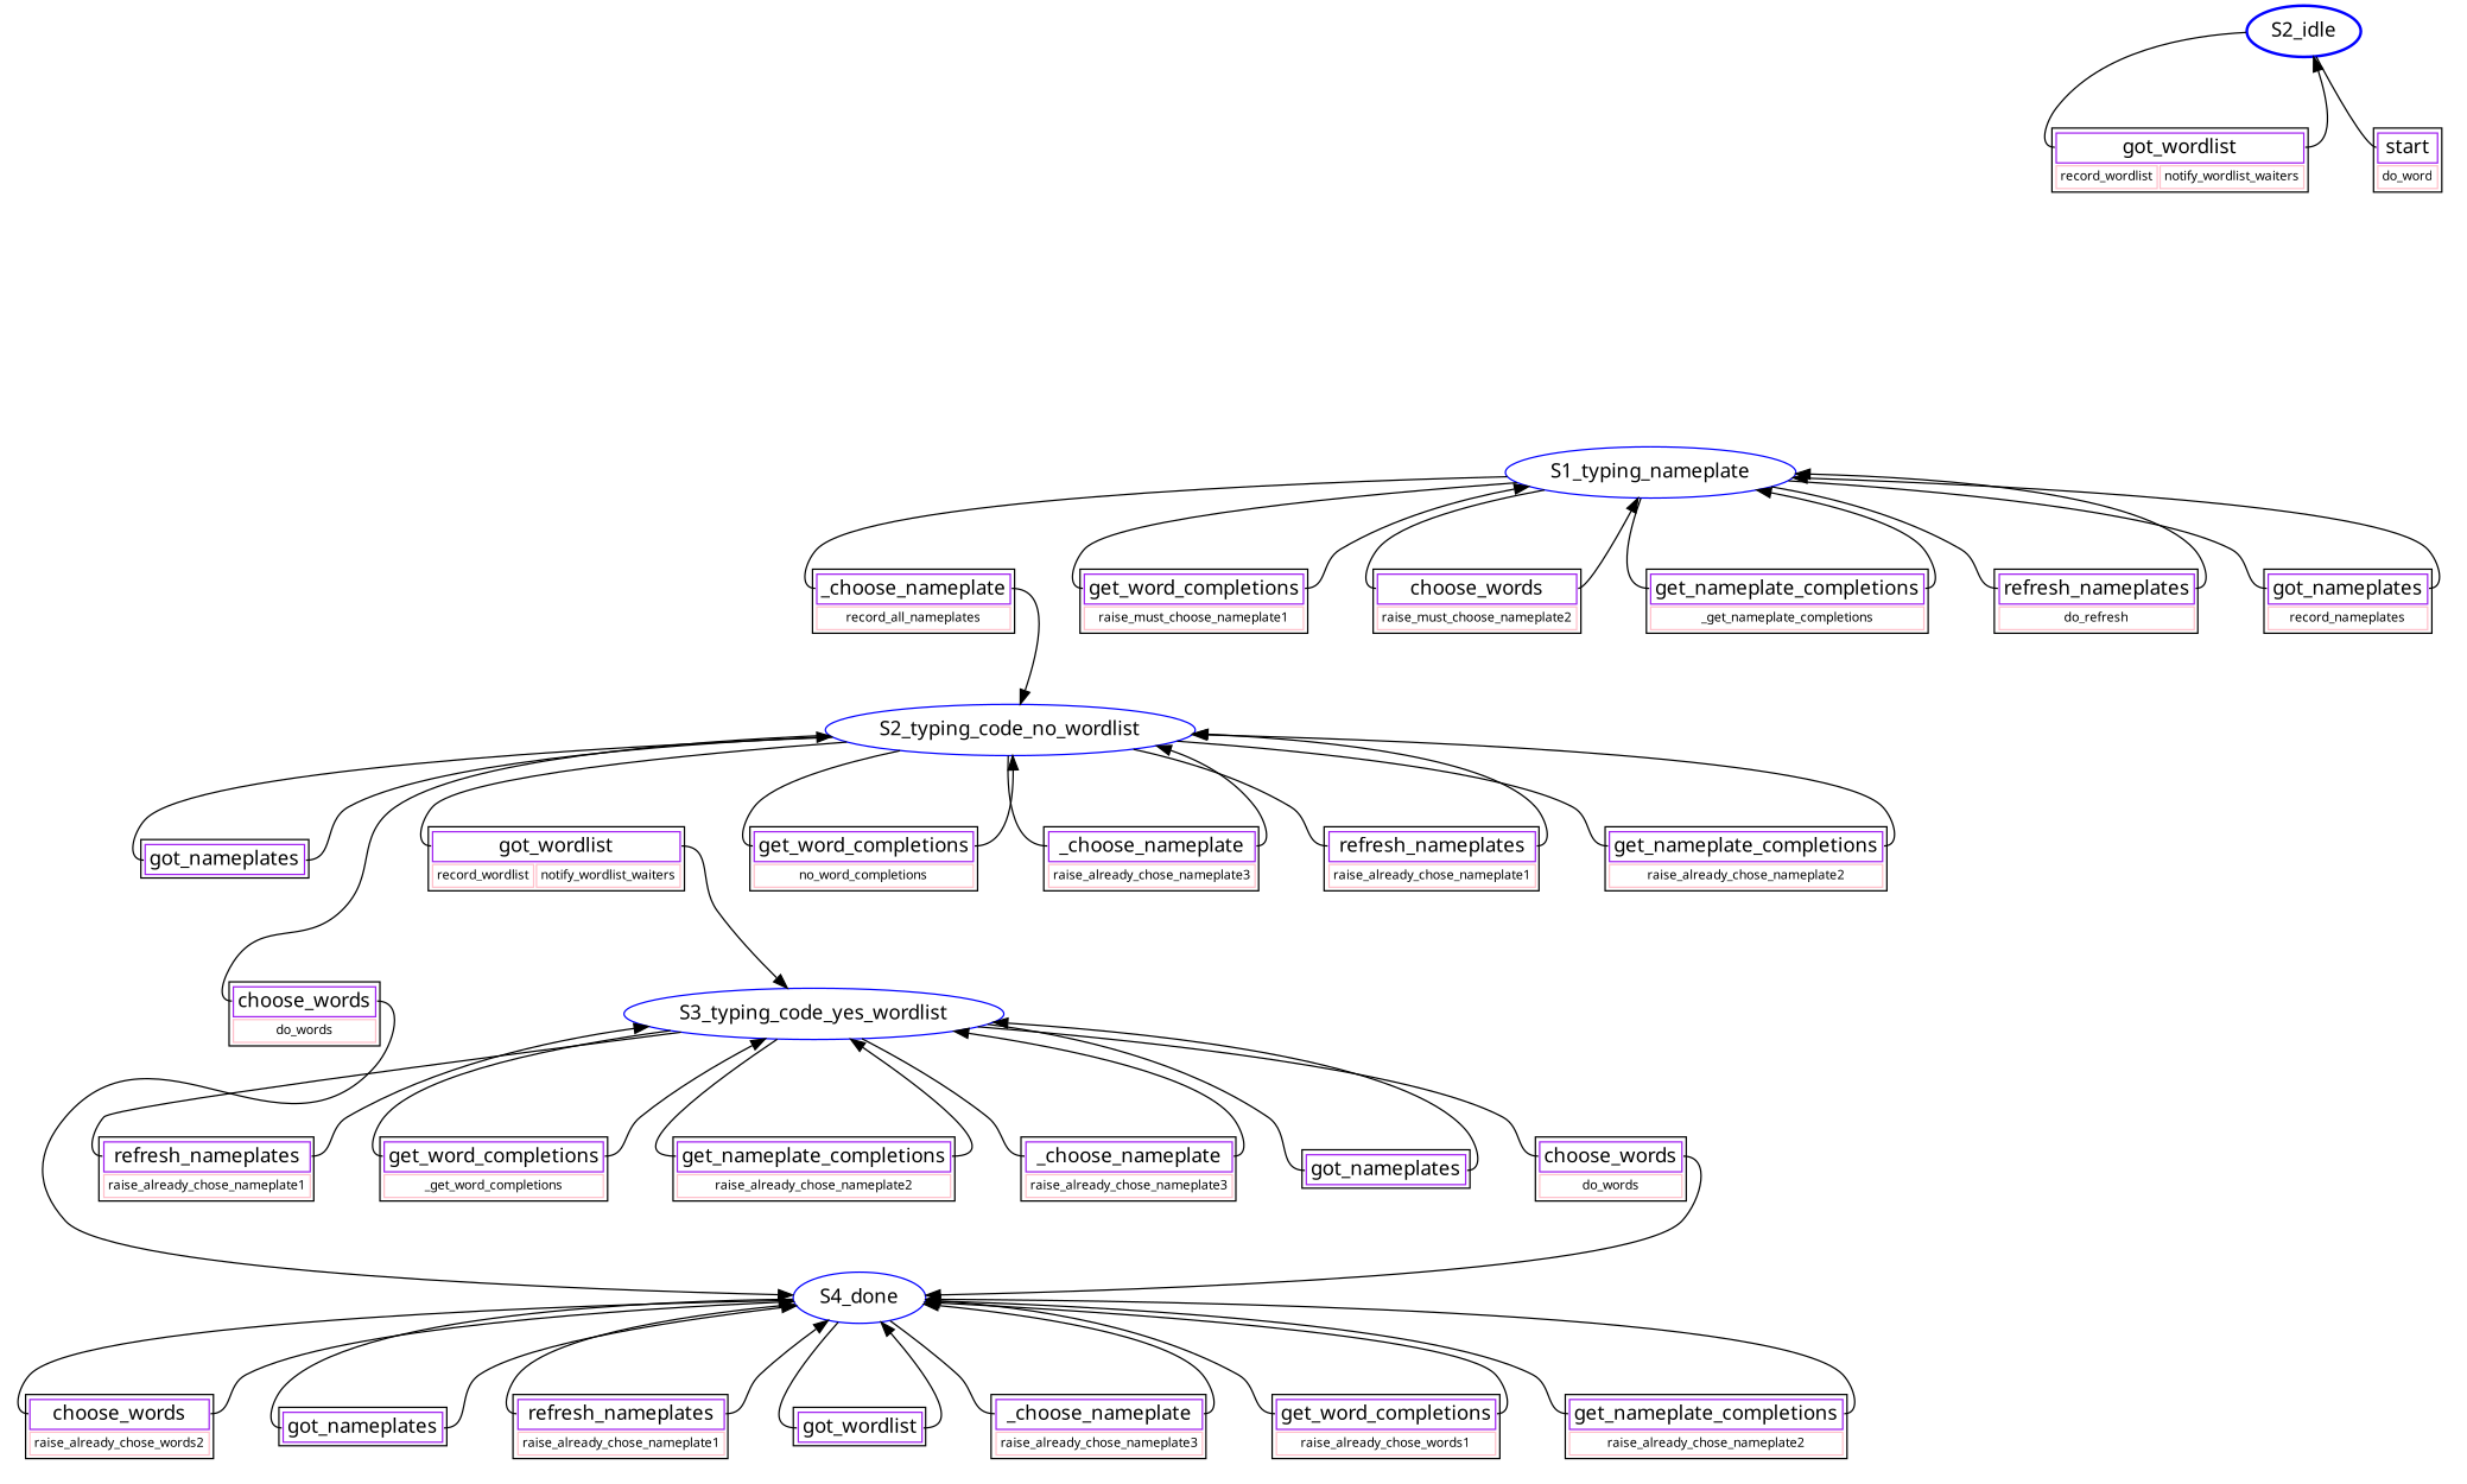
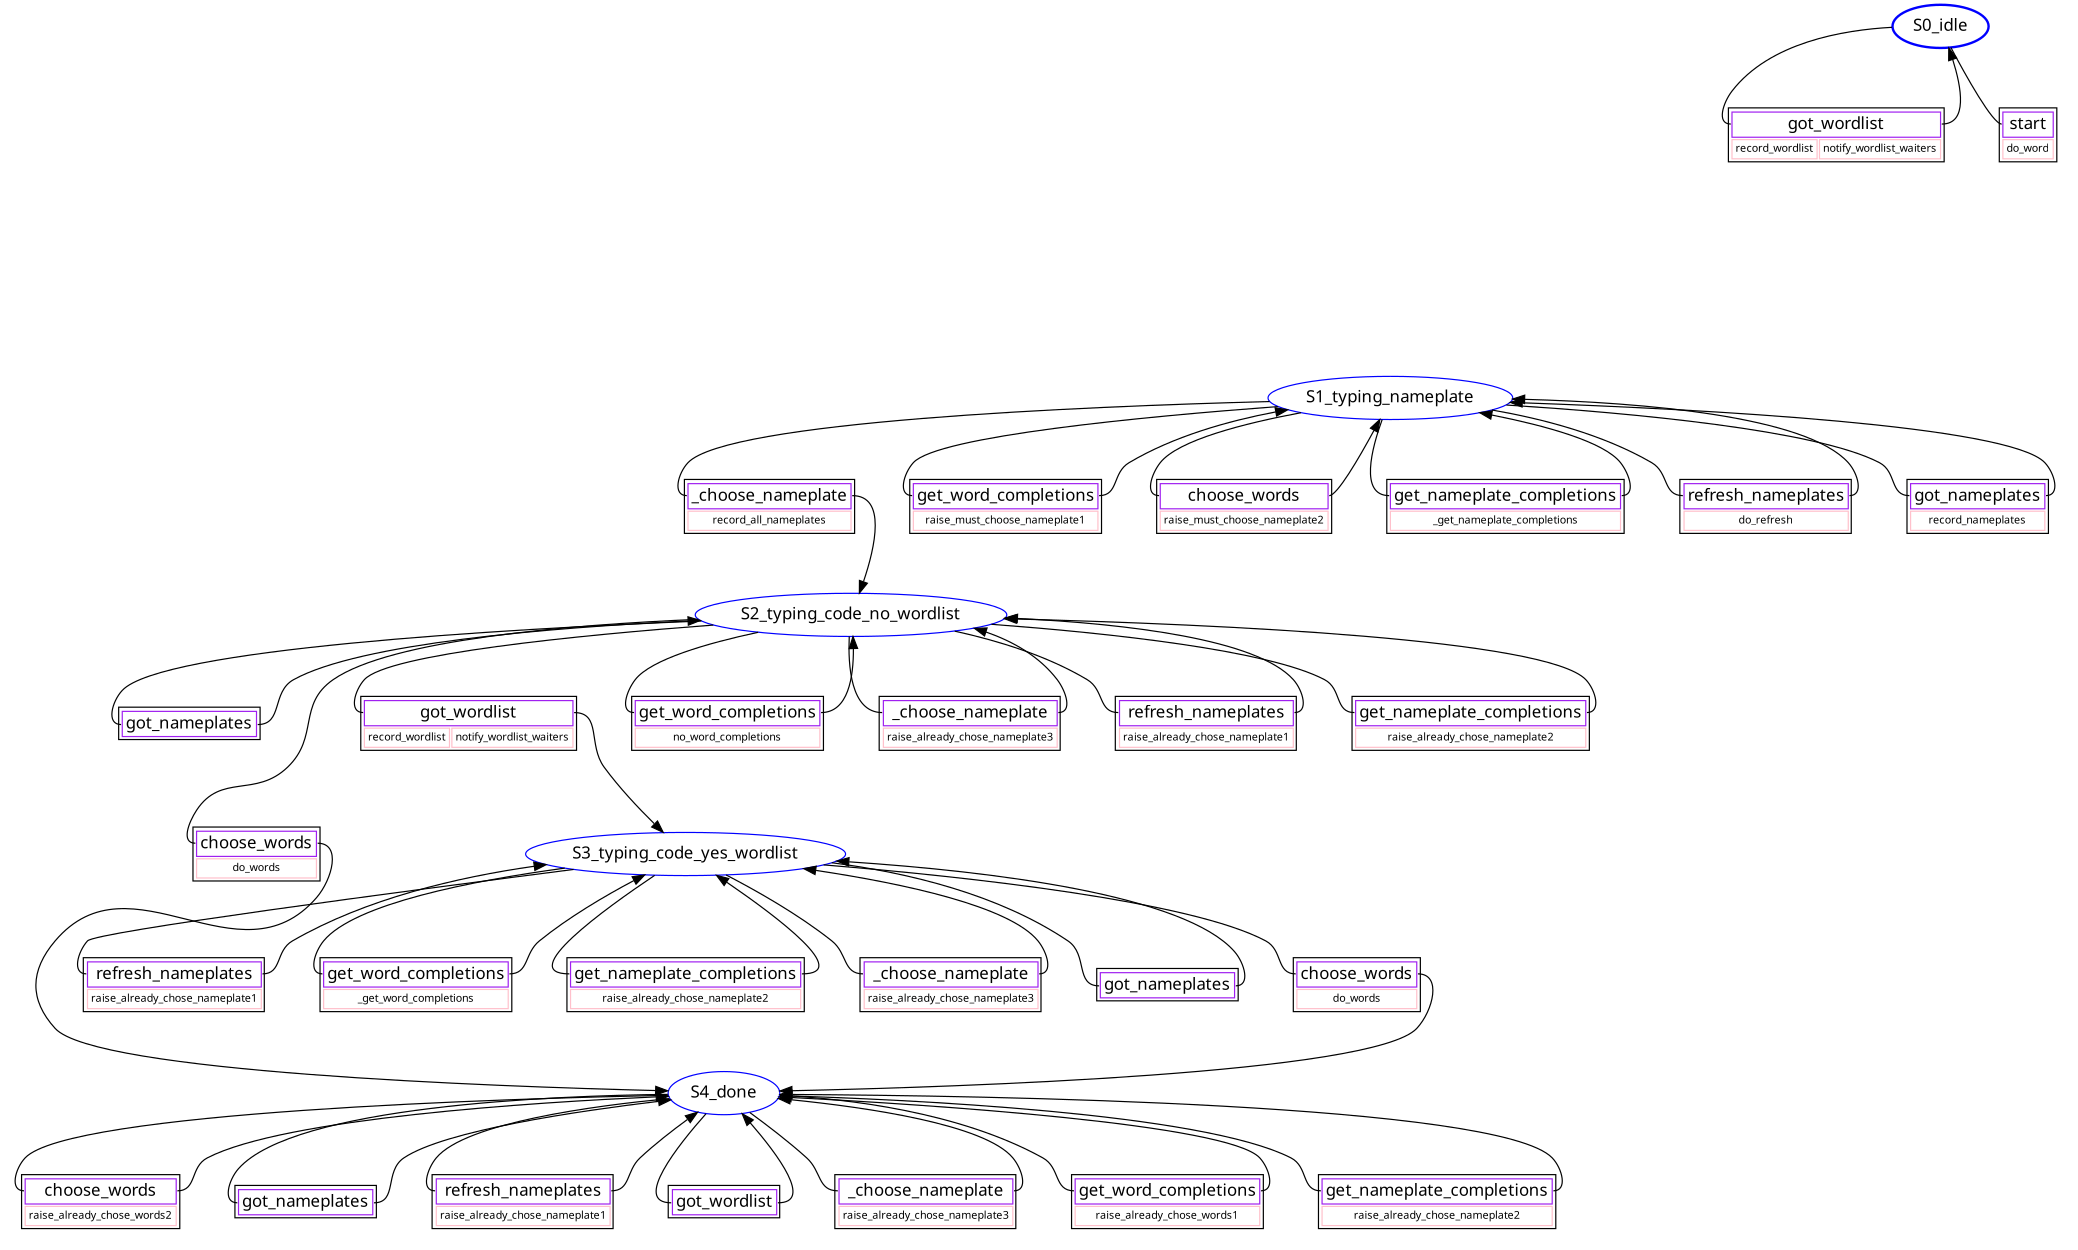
  digraph {
    pack=true
    node [fontname=Menlo shape=none margin=0.2]
    edge [arrowhead=none fontname=Menlo headport="tableport:w"]
    S4_done [color=blue fontame=Menlo shape=ellipse margin=""]
    n2 [label=<<table ><tr ><td color="purple" colspan="1" port="tableport"><font face="menlo-italic">choose_words</font></td></tr><tr ><td color="pink"><font point-size="9">raise_already_chose_words2</font></td></tr></table>>]
    n3 [label=<<table ><tr ><td color="purple" port="tableport"><font face="menlo-italic">got_nameplates</font></td></tr></table>>]
    n4 [label=<<table ><tr ><td color="purple" colspan="1" port="tableport"><font face="menlo-italic">refresh_nameplates</font></td></tr><tr ><td color="pink"><font point-size="9">raise_already_chose_nameplate1</font></td></tr></table>>]
    n5 [label=<<table ><tr ><td color="purple" port="tableport"><font face="menlo-italic">got_wordlist</font></td></tr></table>>]
    n6 [label=<<table ><tr ><td color="purple" colspan="1" port="tableport"><font face="menlo-italic">_choose_nameplate</font></td></tr><tr ><td color="pink"><font point-size="9">raise_already_chose_nameplate3</font></td></tr></table>>]
    n7 [label=<<table ><tr ><td color="purple" colspan="1" port="tableport"><font face="menlo-italic">get_word_completions</font></td></tr><tr ><td color="pink"><font point-size="9">raise_already_chose_words1</font></td></tr></table>>]
    n8 [label=<<table ><tr ><td color="purple" colspan="1" port="tableport"><font face="menlo-italic">get_nameplate_completions</font></td></tr><tr ><td color="pink"><font point-size="9">raise_already_chose_nameplate2</font></td></tr></table>>]
    S3_typing_code_yes_wordlist [color=blue fontame=Menlo shape=ellipse margin=""]
    n10 [label=<<table ><tr ><td color="purple" colspan="1" port="tableport"><font face="menlo-italic">refresh_nameplates</font></td></tr><tr ><td color="pink"><font point-size="9">raise_already_chose_nameplate1</font></td></tr></table>>]
    n11 [label=<<table ><tr ><td color="purple" colspan="1" port="tableport"><font face="menlo-italic">get_word_completions</font></td></tr><tr ><td color="pink"><font point-size="9">_get_word_completions</font></td></tr></table>>]
    n12 [label=<<table ><tr ><td color="purple" colspan="1" port="tableport"><font face="menlo-italic">get_nameplate_completions</font></td></tr><tr ><td color="pink"><font point-size="9">raise_already_chose_nameplate2</font></td></tr></table>>]
    n13 [label=<<table ><tr ><td color="purple" colspan="1" port="tableport"><font face="menlo-italic">_choose_nameplate</font></td></tr><tr ><td color="pink"><font point-size="9">raise_already_chose_nameplate3</font></td></tr></table>>]
    n14 [label=<<table ><tr ><td color="purple" port="tableport"><font face="menlo-italic">got_nameplates</font></td></tr></table>>]
    n15 [label=<<table ><tr ><td color="purple" colspan="1" port="tableport"><font face="menlo-italic">choose_words</font></td></tr><tr ><td color="pink"><font point-size="9">do_words</font></td></tr></table>>]
    S2_typing_code_no_wordlist [color=blue fontame=Menlo shape=ellipse margin=""]
    n17 [label=<<table ><tr ><td color="purple" port="tableport"><font face="menlo-italic">got_nameplates</font></td></tr></table>>]
    n18 [label=<<table ><tr ><td color="purple" colspan="1" port="tableport"><font face="menlo-italic">choose_words</font></td></tr><tr ><td color="pink"><font point-size="9">do_words</font></td></tr></table>>]
    n19 [label=<<table ><tr ><td color="purple" colspan="2" port="tableport"><font face="menlo-italic">got_wordlist</font></td></tr><tr ><td color="pink"><font point-size="9">record_wordlist</font></td><td color="pink"><font point-size="9">notify_wordlist_waiters</font></td></tr></table>>]
    n20 [label=<<table ><tr ><td color="purple" colspan="1" port="tableport"><font face="menlo-italic">get_word_completions</font></td></tr><tr ><td color="pink"><font point-size="9">no_word_completions</font></td></tr></table>>]
    n21 [label=<<table ><tr ><td color="purple" colspan="1" port="tableport"><font face="menlo-italic">_choose_nameplate</font></td></tr><tr ><td color="pink"><font point-size="9">raise_already_chose_nameplate3</font></td></tr></table>>]
    n22 [label=<<table ><tr ><td color="purple" colspan="1" port="tableport"><font face="menlo-italic">refresh_nameplates</font></td></tr><tr ><td color="pink"><font point-size="9">raise_already_chose_nameplate1</font></td></tr></table>>]
    n23 [label=<<table ><tr ><td color="purple" colspan="1" port="tableport"><font face="menlo-italic">get_nameplate_completions</font></td></tr><tr ><td color="pink"><font point-size="9">raise_already_chose_nameplate2</font></td></tr></table>>]
    S1_typing_nameplate [color=blue fontame=Menlo shape=ellipse margin=""]
    n25 [label=<<table ><tr ><td color="purple" colspan="1" port="tableport"><font face="menlo-italic">_choose_nameplate</font></td></tr><tr ><td color="pink"><font point-size="9">record_all_nameplates</font></td></tr></table>>]
    n26 [label=<<table ><tr ><td color="purple" colspan="1" port="tableport"><font face="menlo-italic">get_word_completions</font></td></tr><tr ><td color="pink"><font point-size="9">raise_must_choose_nameplate1</font></td></tr></table>>]
    n27 [label=<<table ><tr ><td color="purple" colspan="1" port="tableport"><font face="menlo-italic">choose_words</font></td></tr><tr ><td color="pink"><font point-size="9">raise_must_choose_nameplate2</font></td></tr></table>>]
    n28 [label=<<table ><tr ><td color="purple" colspan="1" port="tableport"><font face="menlo-italic">get_nameplate_completions</font></td></tr><tr ><td color="pink"><font point-size="9">_get_nameplate_completions</font></td></tr></table>>]
    n29 [label=<<table ><tr ><td color="purple" colspan="1" port="tableport"><font face="menlo-italic">refresh_nameplates</font></td></tr><tr ><td color="pink"><font point-size="9">do_refresh</font></td></tr></table>>]
    n30 [label=<<table ><tr ><td color="purple" colspan="1" port="tableport"><font face="menlo-italic">got_nameplates</font></td></tr><tr ><td color="pink"><font point-size="9">record_nameplates</font></td></tr></table>>]
-   S0_idle [color=blue fontame="Menlo-Bold" shape=ellipse style=bold label=S2_idle margin=""]
+   S0_idle [color=blue fontame="Menlo-Bold" shape=ellipse style=bold margin=""]
    n32 [label=<<table ><tr ><td color="purple" colspan="2" port="tableport"><font face="menlo-italic">got_wordlist</font></td></tr><tr ><td color="pink"><font point-size="9">record_wordlist</font></td><td color="pink"><font point-size="9">notify_wordlist_waiters</font></td></tr></table>>]
    n33 [label=<<table ><tr ><td color="purple" colspan="1" port="tableport"><font face="menlo-italic">start</font></td></tr><tr ><td color="pink"><font point-size="9">do_word</font></td></tr></table>>]
    S4_done -> n2
    S4_done -> n3
    S4_done -> n4
    S4_done -> n5
    S4_done -> n6
    S4_done -> n7
    S4_done -> n8
    n2 -> S4_done [tailport="tableport:e" arrowhead="" headport=""]
    n3 -> S4_done [tailport="tableport:e" arrowhead="" headport=""]
    n4 -> S4_done [tailport="tableport:e" arrowhead="" headport=""]
    n5 -> S4_done [tailport="tableport:e" arrowhead="" headport=""]
    n6 -> S4_done [tailport="tableport:e" arrowhead="" headport=""]
    n7 -> S4_done [tailport="tableport:e" arrowhead="" headport=""]
    n8 -> S4_done [tailport="tableport:e" arrowhead="" headport=""]
    S3_typing_code_yes_wordlist -> n10
    S3_typing_code_yes_wordlist -> n11
    S3_typing_code_yes_wordlist -> n12
    S3_typing_code_yes_wordlist -> n13
    S3_typing_code_yes_wordlist -> n14
    S3_typing_code_yes_wordlist -> n15
    n10 -> S3_typing_code_yes_wordlist [tailport="tableport:e" arrowhead="" headport=""]
    n11 -> S3_typing_code_yes_wordlist [tailport="tableport:e" arrowhead="" headport=""]
    n12 -> S3_typing_code_yes_wordlist [tailport="tableport:e" arrowhead="" headport=""]
    n13 -> S3_typing_code_yes_wordlist [tailport="tableport:e" arrowhead="" headport=""]
    n14 -> S3_typing_code_yes_wordlist [tailport="tableport:e" arrowhead="" headport=""]
    n15 -> S4_done [tailport="tableport:e" arrowhead="" headport=""]
    S2_typing_code_no_wordlist -> n17
    S2_typing_code_no_wordlist -> n18
    S2_typing_code_no_wordlist -> n19
    S2_typing_code_no_wordlist -> n20
    S2_typing_code_no_wordlist -> n21
    S2_typing_code_no_wordlist -> n22
    S2_typing_code_no_wordlist -> n23
    n17 -> S2_typing_code_no_wordlist [tailport="tableport:e" arrowhead="" headport=""]
    n18 -> S4_done [tailport="tableport:e" arrowhead="" headport=""]
    n19 -> S3_typing_code_yes_wordlist [tailport="tableport:e" arrowhead="" headport=""]
    n20 -> S2_typing_code_no_wordlist [tailport="tableport:e" arrowhead="" headport=""]
    n21 -> S2_typing_code_no_wordlist [tailport="tableport:e" arrowhead="" headport=""]
    n22 -> S2_typing_code_no_wordlist [tailport="tableport:e" arrowhead="" headport=""]
    n23 -> S2_typing_code_no_wordlist [tailport="tableport:e" arrowhead="" headport=""]
    S1_typing_nameplate -> n25
    S1_typing_nameplate -> n26
    S1_typing_nameplate -> n27
    S1_typing_nameplate -> n28
    S1_typing_nameplate -> n29
    S1_typing_nameplate -> n30
    n25 -> S2_typing_code_no_wordlist [tailport="tableport:e" arrowhead="" headport=""]
    n26 -> S1_typing_nameplate [tailport="tableport:e" arrowhead="" headport=""]
    n27 -> S1_typing_nameplate [tailport="tableport:e" arrowhead="" headport=""]
    n28 -> S1_typing_nameplate [tailport="tableport:e" arrowhead="" headport=""]
    n29 -> S1_typing_nameplate [tailport="tableport:e" arrowhead="" headport=""]
    n30 -> S1_typing_nameplate [tailport="tableport:e" arrowhead="" headport=""]
    S0_idle -> n32
    S0_idle -> n33
    n32 -> S0_idle [tailport="tableport:e" arrowhead="" headport=""]
  }
